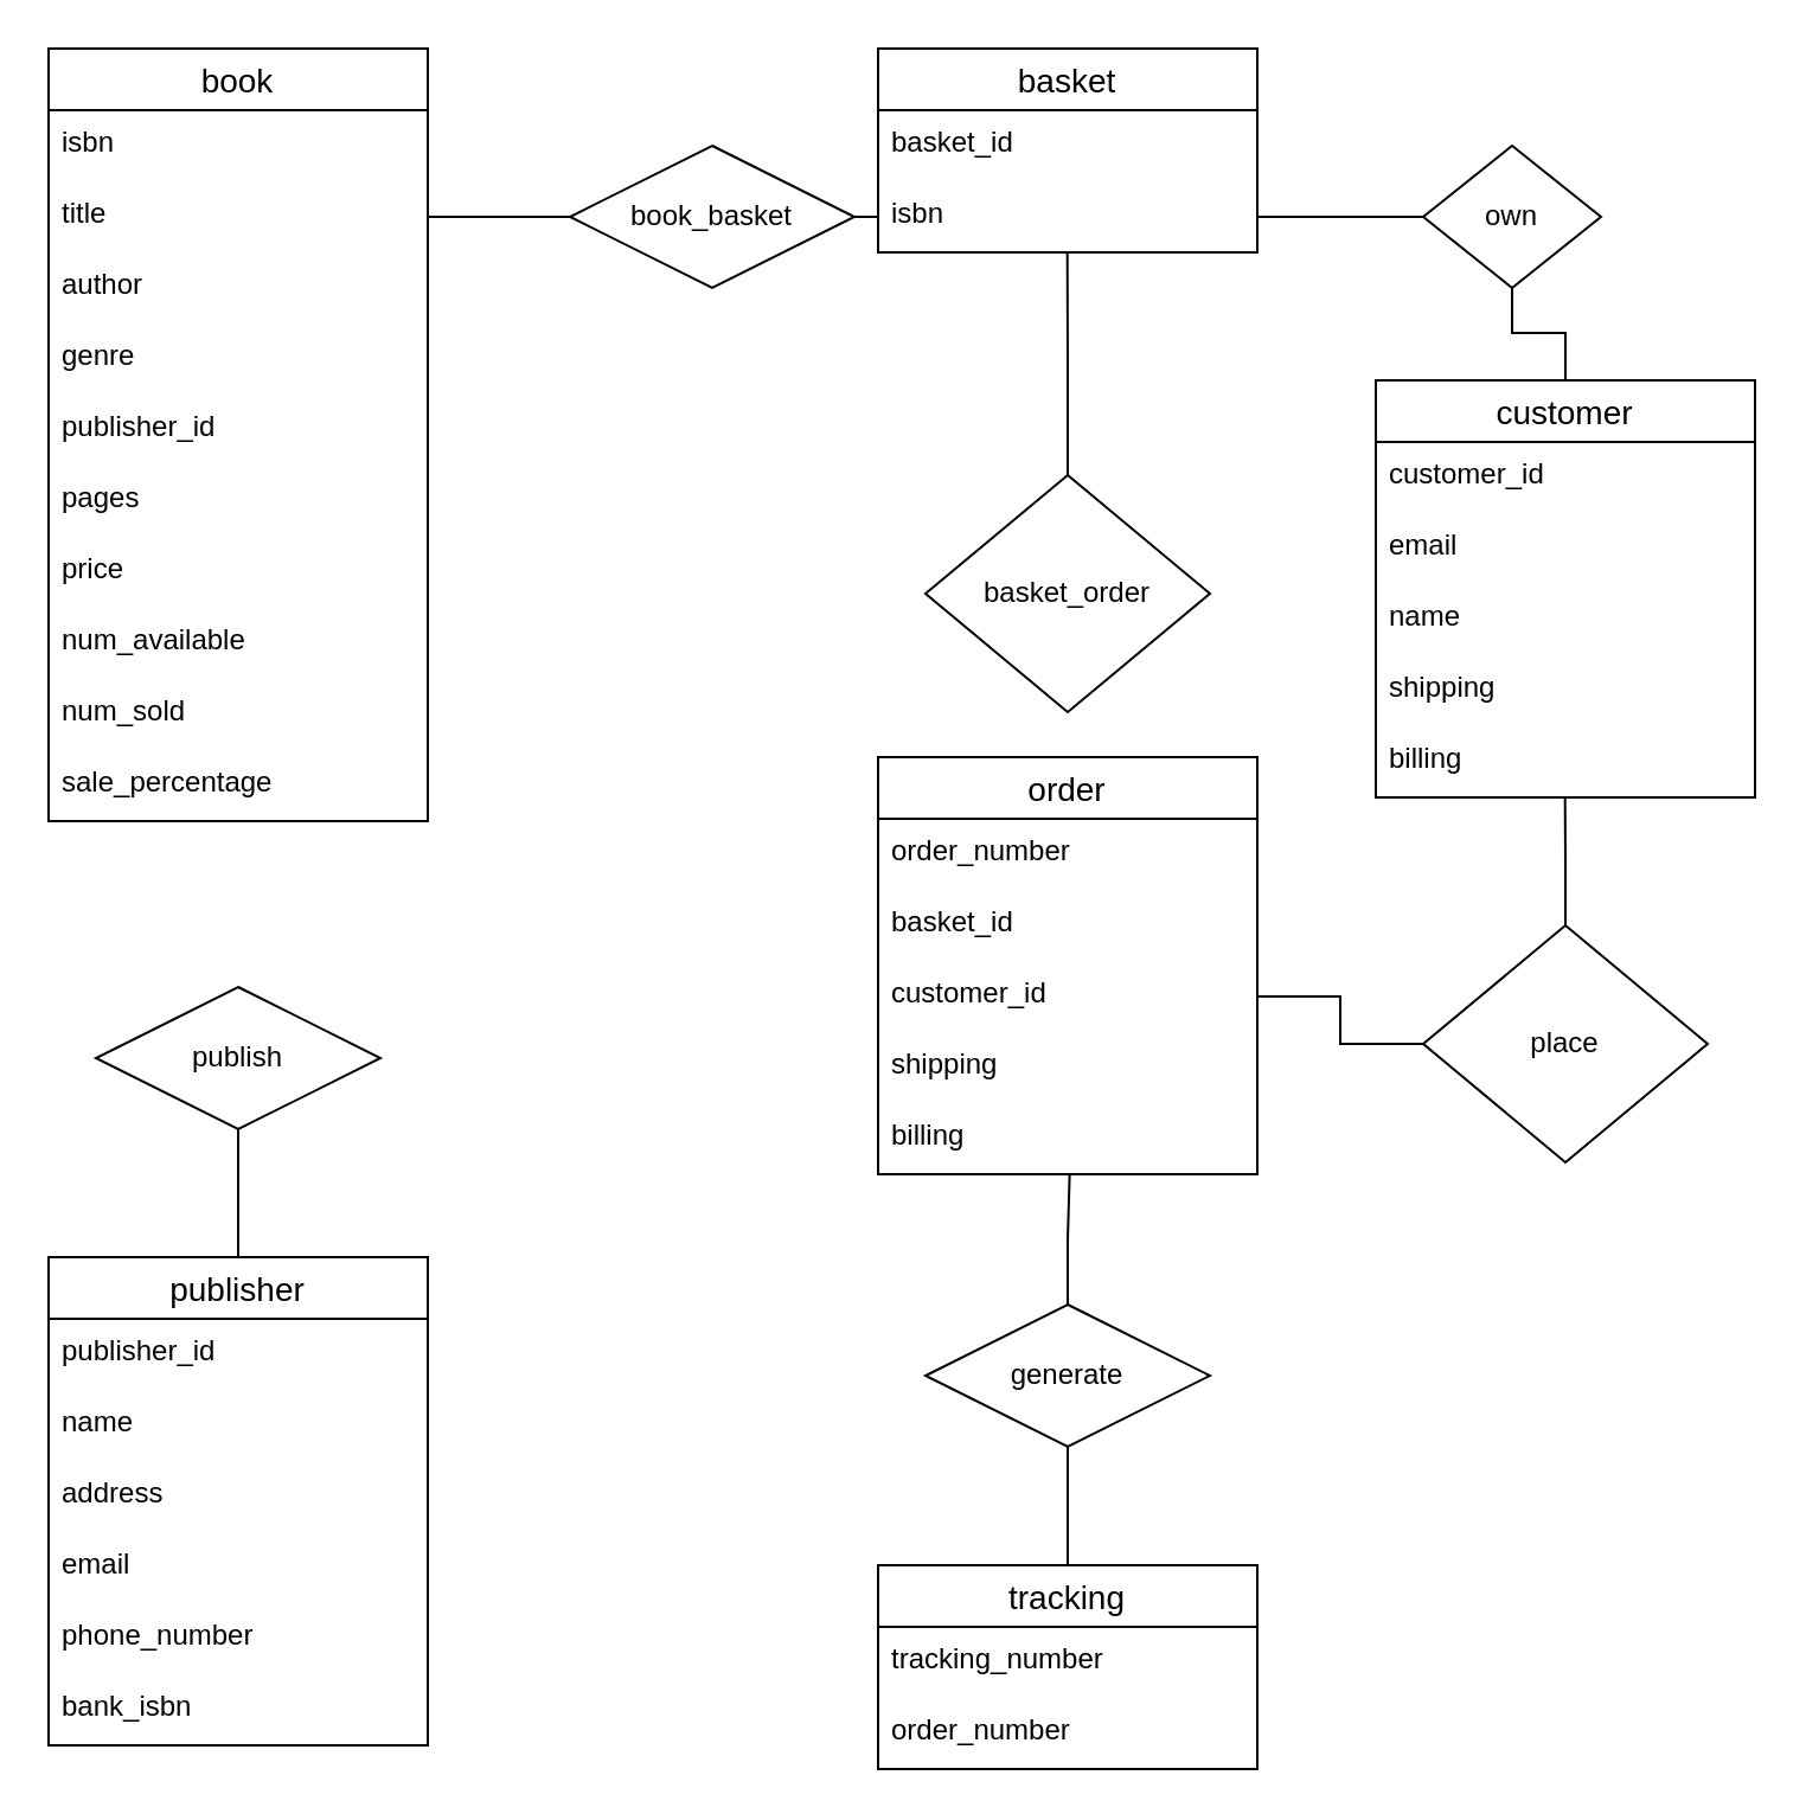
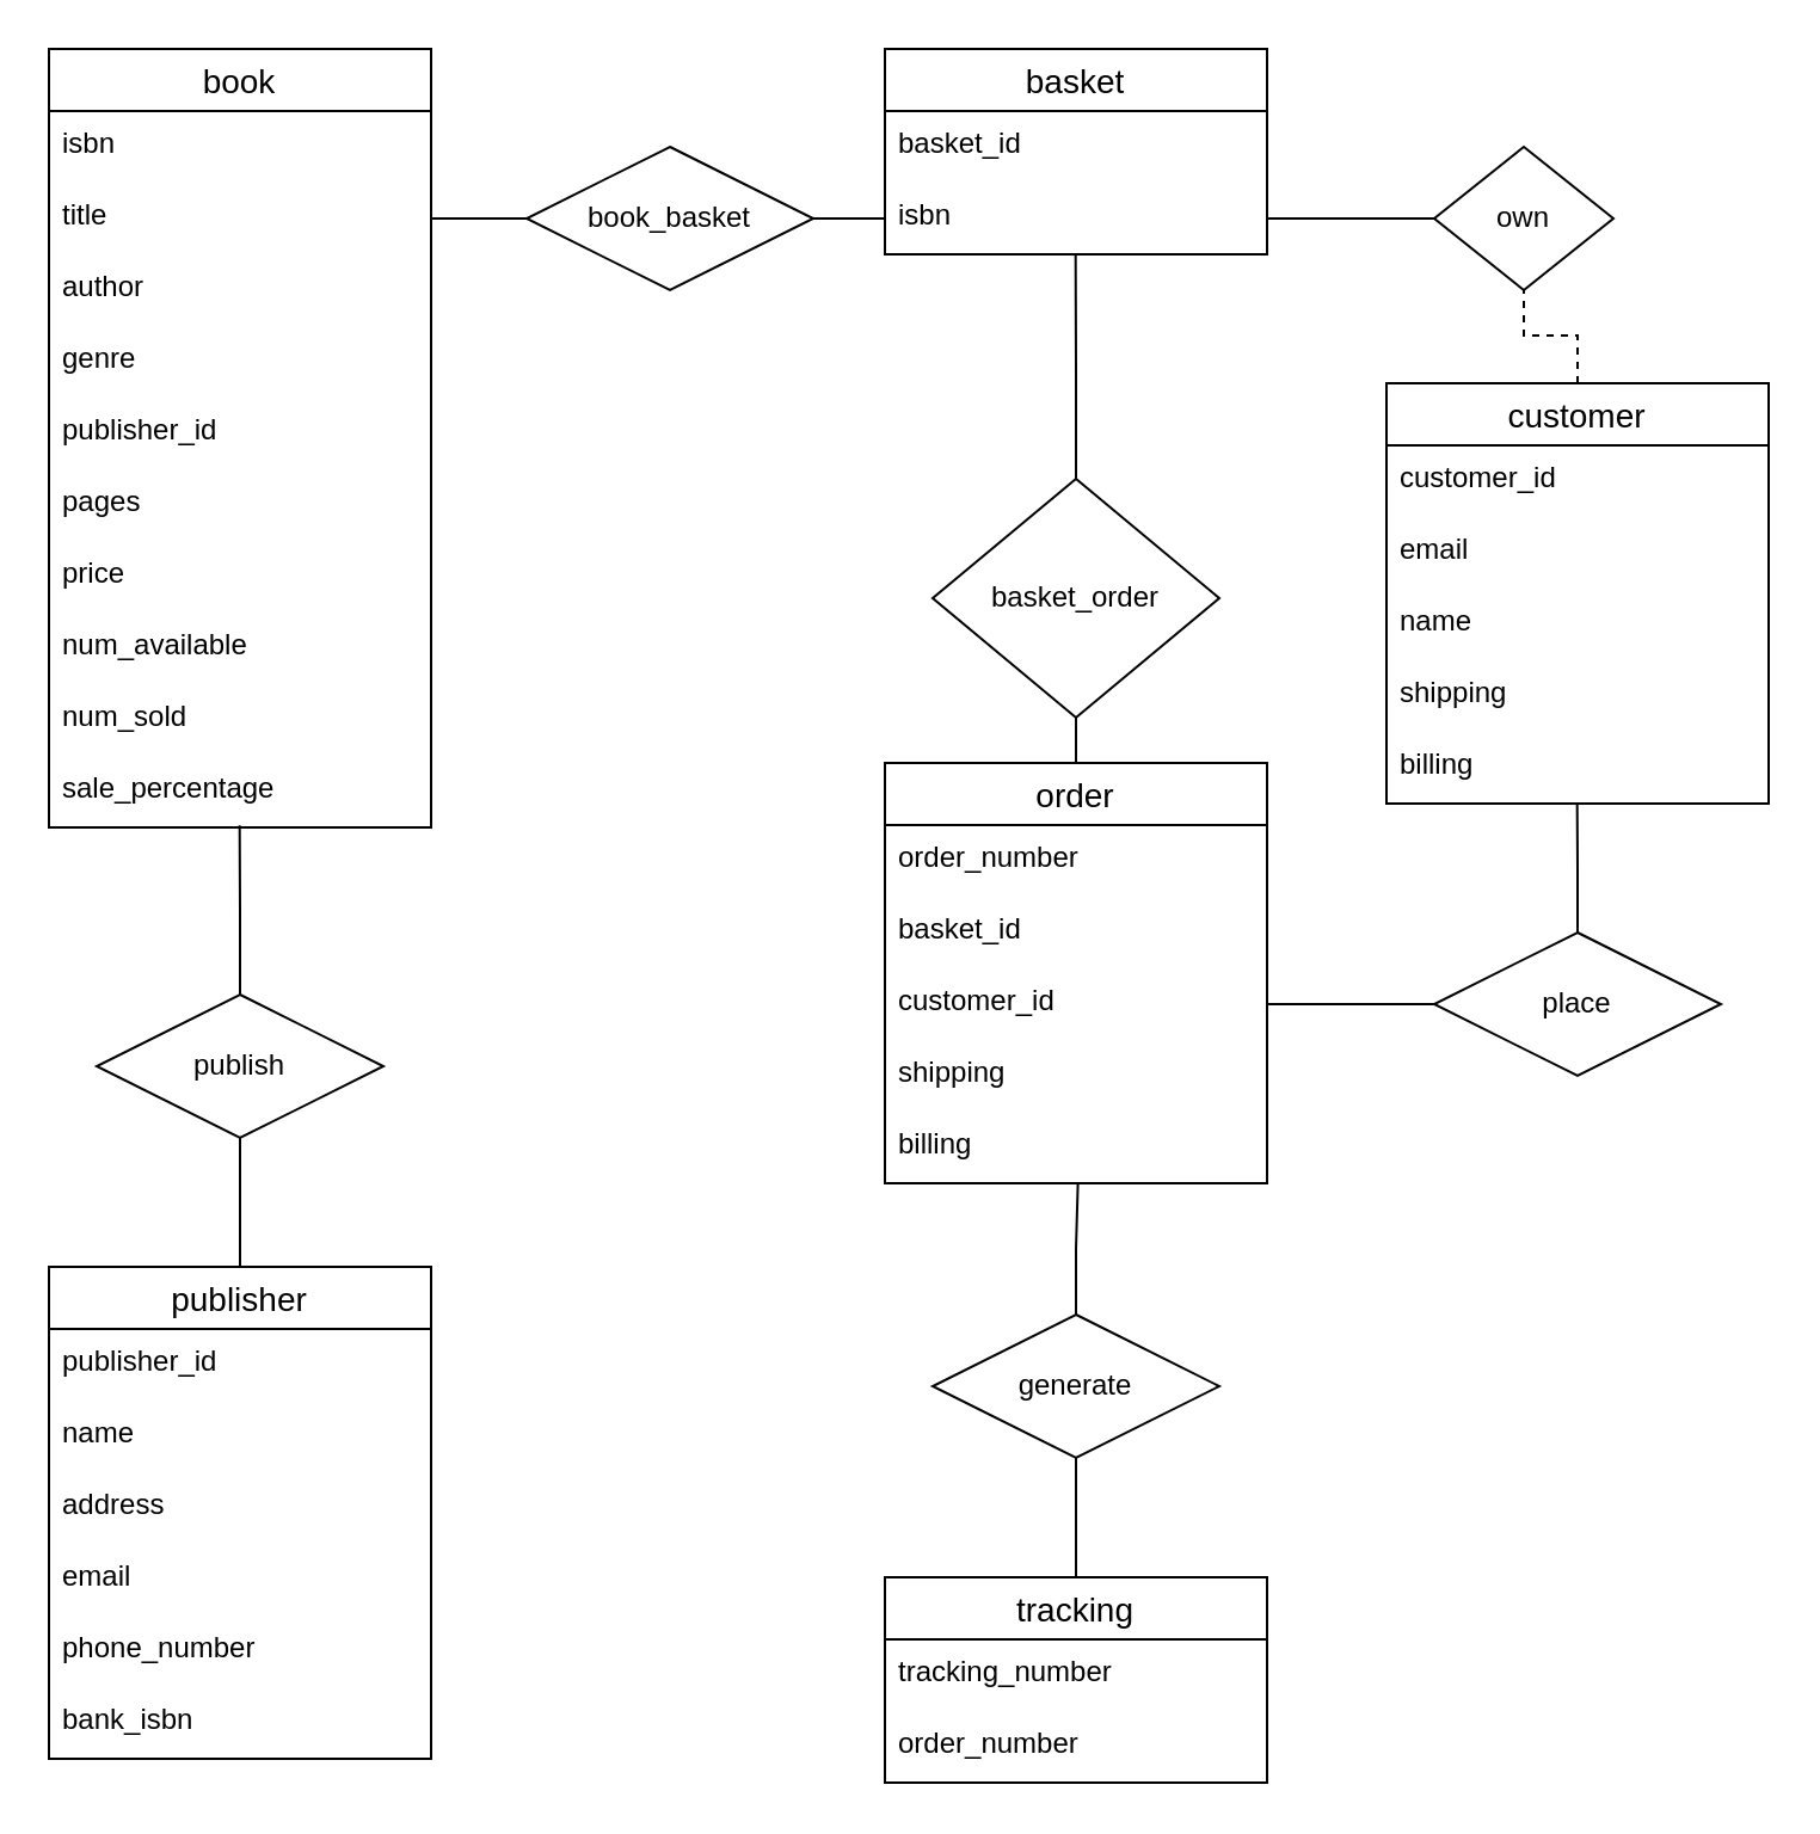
  <mxCell id="0" />
  <mxCell id="1" parent="0" />
  <mxCell id="2" value="book" style="swimlane;fontStyle=0;childLayout=stackLayout;horizontal=1;startSize=26;horizontalStack=0;resizeParent=1;resizeParentMax=0;resizeLast=0;collapsible=1;marginBottom=0;align=center;fontSize=14;" parent="1" vertex="1"><mxGeometry x="20" y="20" width="160" height="326" as="geometry"><mxRectangle x="60" y="50" width="70" height="26" as="alternateBounds" /></mxGeometry></mxCell>
  <mxCell id="3" value="isbn" style="text;strokeColor=none;fillColor=none;spacingLeft=4;spacingRight=4;overflow=hidden;rotatable=0;points=[[0,0.5],[1,0.5]];portConstraint=eastwest;fontSize=12;" parent="2" vertex="1"><mxGeometry y="26" width="160" height="30" as="geometry" /></mxCell>
  <mxCell id="4" value="title" style="text;strokeColor=none;fillColor=none;spacingLeft=4;spacingRight=4;overflow=hidden;rotatable=0;points=[[0,0.5],[1,0.5]];portConstraint=eastwest;fontSize=12;" parent="2" vertex="1"><mxGeometry y="56" width="160" height="30" as="geometry" /></mxCell>
  <mxCell id="5" value="author" style="text;strokeColor=none;fillColor=none;spacingLeft=4;spacingRight=4;overflow=hidden;rotatable=0;points=[[0,0.5],[1,0.5]];portConstraint=eastwest;fontSize=12;" parent="2" vertex="1"><mxGeometry y="86" width="160" height="30" as="geometry" /></mxCell>
  <mxCell id="6" value="genre" style="text;strokeColor=none;fillColor=none;spacingLeft=4;spacingRight=4;overflow=hidden;rotatable=0;points=[[0,0.5],[1,0.5]];portConstraint=eastwest;fontSize=12;" parent="2" vertex="1"><mxGeometry y="116" width="160" height="30" as="geometry" /></mxCell>
  <mxCell id="7" value="publisher_id" style="text;strokeColor=none;fillColor=none;spacingLeft=4;spacingRight=4;overflow=hidden;rotatable=0;points=[[0,0.5],[1,0.5]];portConstraint=eastwest;fontSize=12;" parent="2" vertex="1"><mxGeometry y="146" width="160" height="30" as="geometry" /></mxCell>
  <mxCell id="8" value="pages" style="text;strokeColor=none;fillColor=none;spacingLeft=4;spacingRight=4;overflow=hidden;rotatable=0;points=[[0,0.5],[1,0.5]];portConstraint=eastwest;fontSize=12;" parent="2" vertex="1"><mxGeometry y="176" width="160" height="30" as="geometry" /></mxCell>
  <mxCell id="9" value="price" style="text;strokeColor=none;fillColor=none;spacingLeft=4;spacingRight=4;overflow=hidden;rotatable=0;points=[[0,0.5],[1,0.5]];portConstraint=eastwest;fontSize=12;" parent="2" vertex="1"><mxGeometry y="206" width="160" height="30" as="geometry" /></mxCell>
  <mxCell id="10" value="num_available" style="text;strokeColor=none;fillColor=none;spacingLeft=4;spacingRight=4;overflow=hidden;rotatable=0;points=[[0,0.5],[1,0.5]];portConstraint=eastwest;fontSize=12;" vertex="1" parent="2"><mxGeometry y="236" width="160" height="30" as="geometry" /></mxCell>
  <mxCell id="11" value="num_sold" style="text;strokeColor=none;fillColor=none;spacingLeft=4;spacingRight=4;overflow=hidden;rotatable=0;points=[[0,0.5],[1,0.5]];portConstraint=eastwest;fontSize=12;" vertex="1" parent="2"><mxGeometry y="266" width="160" height="30" as="geometry" /></mxCell>
  <mxCell id="12" value="sale_percentage" style="text;strokeColor=none;fillColor=none;spacingLeft=4;spacingRight=4;overflow=hidden;rotatable=0;points=[[0,0.5],[1,0.5]];portConstraint=eastwest;fontSize=12;" vertex="1" parent="2"><mxGeometry y="296" width="160" height="30" as="geometry" /></mxCell>
  <mxCell id="13" value="basket" style="swimlane;fontStyle=0;childLayout=stackLayout;horizontal=1;startSize=26;horizontalStack=0;resizeParent=1;resizeParentMax=0;resizeLast=0;collapsible=1;marginBottom=0;align=center;fontSize=14;" parent="1" vertex="1"><mxGeometry x="370" y="20" width="160" height="86" as="geometry"><mxRectangle x="60" y="50" width="70" height="26" as="alternateBounds" /></mxGeometry></mxCell>
  <mxCell id="14" value="basket_id" style="text;strokeColor=none;fillColor=none;spacingLeft=4;spacingRight=4;overflow=hidden;rotatable=0;points=[[0,0.5],[1,0.5]];portConstraint=eastwest;fontSize=12;" parent="13" vertex="1"><mxGeometry y="26" width="160" height="30" as="geometry" /></mxCell>
  <mxCell id="15" value="isbn" style="text;strokeColor=none;fillColor=none;spacingLeft=4;spacingRight=4;overflow=hidden;rotatable=0;points=[[0,0.5],[1,0.5]];portConstraint=eastwest;fontSize=12;" parent="13" vertex="1"><mxGeometry y="56" width="160" height="30" as="geometry" /></mxCell>
  <mxCell id="16" style="edgeStyle=orthogonalEdgeStyle;rounded=0;orthogonalLoop=1;jettySize=auto;html=1;exitX=1;exitY=0.5;exitDx=0;exitDy=0;entryX=0;entryY=0.5;entryDx=0;entryDy=0;endArrow=none;endFill=0;" parent="1" source="20" target="50" edge="1"><mxGeometry relative="1" as="geometry" /></mxCell>
  <mxCell id="17" value="order" style="swimlane;fontStyle=0;childLayout=stackLayout;horizontal=1;startSize=26;horizontalStack=0;resizeParent=1;resizeParentMax=0;resizeLast=0;collapsible=1;marginBottom=0;align=center;fontSize=14;" parent="1" vertex="1"><mxGeometry x="370" y="319" width="160" height="176" as="geometry"><mxRectangle x="60" y="50" width="70" height="26" as="alternateBounds" /></mxGeometry></mxCell>
  <mxCell id="18" value="order_number" style="text;strokeColor=none;fillColor=none;spacingLeft=4;spacingRight=4;overflow=hidden;rotatable=0;points=[[0,0.5],[1,0.5]];portConstraint=eastwest;fontSize=12;" parent="17" vertex="1"><mxGeometry y="26" width="160" height="30" as="geometry" /></mxCell>
  <mxCell id="19" value="basket_id" style="text;strokeColor=none;fillColor=none;spacingLeft=4;spacingRight=4;overflow=hidden;rotatable=0;points=[[0,0.5],[1,0.5]];portConstraint=eastwest;fontSize=12;" parent="17" vertex="1"><mxGeometry y="56" width="160" height="30" as="geometry" /></mxCell>
  <mxCell id="20" value="customer_id" style="text;strokeColor=none;fillColor=none;spacingLeft=4;spacingRight=4;overflow=hidden;rotatable=0;points=[[0,0.5],[1,0.5]];portConstraint=eastwest;fontSize=12;" parent="17" vertex="1"><mxGeometry y="86" width="160" height="30" as="geometry" /></mxCell>
  <mxCell id="21" value="shipping" style="text;strokeColor=none;fillColor=none;spacingLeft=4;spacingRight=4;overflow=hidden;rotatable=0;points=[[0,0.5],[1,0.5]];portConstraint=eastwest;fontSize=12;" parent="17" vertex="1"><mxGeometry y="116" width="160" height="30" as="geometry" /></mxCell>
  <mxCell id="22" value="billing" style="text;strokeColor=none;fillColor=none;spacingLeft=4;spacingRight=4;overflow=hidden;rotatable=0;points=[[0,0.5],[1,0.5]];portConstraint=eastwest;fontSize=12;" parent="17" vertex="1"><mxGeometry y="146" width="160" height="30" as="geometry" /></mxCell>
  <mxCell id="23" style="edgeStyle=orthogonalEdgeStyle;rounded=0;orthogonalLoop=1;jettySize=auto;html=1;exitX=0.5;exitY=0;exitDx=0;exitDy=0;entryX=0.5;entryY=1;entryDx=0;entryDy=0;endArrow=none;endFill=0;" parent="1" source="24" target="52" edge="1"><mxGeometry relative="1" as="geometry" /></mxCell>
  <mxCell id="24" value="tracking" style="swimlane;fontStyle=0;childLayout=stackLayout;horizontal=1;startSize=26;horizontalStack=0;resizeParent=1;resizeParentMax=0;resizeLast=0;collapsible=1;marginBottom=0;align=center;fontSize=14;" parent="1" vertex="1"><mxGeometry x="370" y="660" width="160" height="86" as="geometry"><mxRectangle x="60" y="50" width="70" height="26" as="alternateBounds" /></mxGeometry></mxCell>
  <mxCell id="25" value="tracking_number" style="text;strokeColor=none;fillColor=none;spacingLeft=4;spacingRight=4;overflow=hidden;rotatable=0;points=[[0,0.5],[1,0.5]];portConstraint=eastwest;fontSize=12;" parent="24" vertex="1"><mxGeometry y="26" width="160" height="30" as="geometry" /></mxCell>
  <mxCell id="26" value="order_number" style="text;strokeColor=none;fillColor=none;spacingLeft=4;spacingRight=4;overflow=hidden;rotatable=0;points=[[0,0.5],[1,0.5]];portConstraint=eastwest;fontSize=12;" parent="24" vertex="1"><mxGeometry y="56" width="160" height="30" as="geometry" /></mxCell>
- <mxCell id="27" style="edgeStyle=orthogonalEdgeStyle;rounded=0;orthogonalLoop=1;jettySize=auto;html=1;exitX=0.5;exitY=0;exitDx=0;exitDy=0;entryX=0.5;entryY=1;entryDx=0;entryDy=0;endArrow=none;endFill=0;" parent="1" source="28" target="48" edge="1"><mxGeometry relative="1" as="geometry" /></mxCell>
+ <mxCell id="27" style="edgeStyle=orthogonalEdgeStyle;rounded=0;orthogonalLoop=1;jettySize=auto;html=1;exitX=0.5;exitY=0;exitDx=0;exitDy=0;entryX=0.5;entryY=1;entryDx=0;entryDy=0;endArrow=none;endFill=0;dashed=1;" parent="1" source="28" target="48" edge="1"><mxGeometry relative="1" as="geometry" /></mxCell>
  <mxCell id="28" value="customer" style="swimlane;fontStyle=0;childLayout=stackLayout;horizontal=1;startSize=26;horizontalStack=0;resizeParent=1;resizeParentMax=0;resizeLast=0;collapsible=1;marginBottom=0;align=center;fontSize=14;" parent="1" vertex="1"><mxGeometry x="580" y="160" width="160" height="176" as="geometry"><mxRectangle x="60" y="50" width="70" height="26" as="alternateBounds" /></mxGeometry></mxCell>
  <mxCell id="29" value="customer_id" style="text;strokeColor=none;fillColor=none;spacingLeft=4;spacingRight=4;overflow=hidden;rotatable=0;points=[[0,0.5],[1,0.5]];portConstraint=eastwest;fontSize=12;" parent="28" vertex="1"><mxGeometry y="26" width="160" height="30" as="geometry" /></mxCell>
  <mxCell id="30" value="email" style="text;strokeColor=none;fillColor=none;spacingLeft=4;spacingRight=4;overflow=hidden;rotatable=0;points=[[0,0.5],[1,0.5]];portConstraint=eastwest;fontSize=12;" parent="28" vertex="1"><mxGeometry y="56" width="160" height="30" as="geometry" /></mxCell>
  <mxCell id="31" value="name" style="text;strokeColor=none;fillColor=none;spacingLeft=4;spacingRight=4;overflow=hidden;rotatable=0;points=[[0,0.5],[1,0.5]];portConstraint=eastwest;fontSize=12;" parent="28" vertex="1"><mxGeometry y="86" width="160" height="30" as="geometry" /></mxCell>
  <mxCell id="32" value="shipping" style="text;strokeColor=none;fillColor=none;spacingLeft=4;spacingRight=4;overflow=hidden;rotatable=0;points=[[0,0.5],[1,0.5]];portConstraint=eastwest;fontSize=12;" parent="28" vertex="1"><mxGeometry y="116" width="160" height="30" as="geometry" /></mxCell>
  <mxCell id="33" value="billing" style="text;strokeColor=none;fillColor=none;spacingLeft=4;spacingRight=4;overflow=hidden;rotatable=0;points=[[0,0.5],[1,0.5]];portConstraint=eastwest;fontSize=12;" parent="28" vertex="1"><mxGeometry y="146" width="160" height="30" as="geometry" /></mxCell>
  <mxCell id="34" style="edgeStyle=orthogonalEdgeStyle;rounded=0;orthogonalLoop=1;jettySize=auto;html=1;exitX=0.5;exitY=0;exitDx=0;exitDy=0;entryX=0.5;entryY=1;entryDx=0;entryDy=0;endArrow=none;endFill=0;" parent="1" source="35" target="43" edge="1"><mxGeometry relative="1" as="geometry" /></mxCell>
  <mxCell id="35" value="publisher" style="swimlane;fontStyle=0;childLayout=stackLayout;horizontal=1;startSize=26;horizontalStack=0;resizeParent=1;resizeParentMax=0;resizeLast=0;collapsible=1;marginBottom=0;align=center;fontSize=14;" parent="1" vertex="1"><mxGeometry x="20" y="530" width="160" height="206" as="geometry"><mxRectangle x="60" y="50" width="70" height="26" as="alternateBounds" /></mxGeometry></mxCell>
  <mxCell id="36" value="publisher_id" style="text;strokeColor=none;fillColor=none;spacingLeft=4;spacingRight=4;overflow=hidden;rotatable=0;points=[[0,0.5],[1,0.5]];portConstraint=eastwest;fontSize=12;" parent="35" vertex="1"><mxGeometry y="26" width="160" height="30" as="geometry" /></mxCell>
  <mxCell id="37" value="name" style="text;strokeColor=none;fillColor=none;spacingLeft=4;spacingRight=4;overflow=hidden;rotatable=0;points=[[0,0.5],[1,0.5]];portConstraint=eastwest;fontSize=12;" parent="35" vertex="1"><mxGeometry y="56" width="160" height="30" as="geometry" /></mxCell>
  <mxCell id="38" value="address" style="text;strokeColor=none;fillColor=none;spacingLeft=4;spacingRight=4;overflow=hidden;rotatable=0;points=[[0,0.5],[1,0.5]];portConstraint=eastwest;fontSize=12;" parent="35" vertex="1"><mxGeometry y="86" width="160" height="30" as="geometry" /></mxCell>
  <mxCell id="39" value="email" style="text;strokeColor=none;fillColor=none;spacingLeft=4;spacingRight=4;overflow=hidden;rotatable=0;points=[[0,0.5],[1,0.5]];portConstraint=eastwest;fontSize=12;" parent="35" vertex="1"><mxGeometry y="116" width="160" height="30" as="geometry" /></mxCell>
  <mxCell id="40" value="phone_number" style="text;strokeColor=none;fillColor=none;spacingLeft=4;spacingRight=4;overflow=hidden;rotatable=0;points=[[0,0.5],[1,0.5]];portConstraint=eastwest;fontSize=12;" parent="35" vertex="1"><mxGeometry y="146" width="160" height="30" as="geometry" /></mxCell>
  <mxCell id="41" value="bank_isbn" style="text;strokeColor=none;fillColor=none;spacingLeft=4;spacingRight=4;overflow=hidden;rotatable=0;points=[[0,0.5],[1,0.5]];portConstraint=eastwest;fontSize=12;" parent="35" vertex="1"><mxGeometry y="176" width="160" height="30" as="geometry" /></mxCell>
+ <mxCell id="42" style="edgeStyle=orthogonalEdgeStyle;rounded=0;orthogonalLoop=1;jettySize=auto;html=1;exitX=0.5;exitY=0;exitDx=0;exitDy=0;entryX=0.499;entryY=0.97;entryDx=0;entryDy=0;entryPerimeter=0;endArrow=none;endFill=0;" edge="1" parent="1" source="43" target="12"><mxGeometry relative="1" as="geometry" /></mxCell>
  <mxCell id="43" value="publish" style="shape=rhombus;perimeter=rhombusPerimeter;whiteSpace=wrap;html=1;align=center;" parent="1" vertex="1"><mxGeometry x="40" y="416" width="120" height="60" as="geometry" /></mxCell>
- <mxCell id="44" value="book_basket" style="shape=rhombus;perimeter=rhombusPerimeter;whiteSpace=wrap;html=1;align=center;" parent="1" vertex="1"><mxGeometry x="240" y="61" width="120" height="60" as="geometry" /></mxCell>
+ <mxCell id="44" value="book_basket" style="shape=rhombus;perimeter=rhombusPerimeter;whiteSpace=wrap;html=1;align=center;" parent="1" vertex="1"><mxGeometry x="220" y="61" width="120" height="60" as="geometry" /></mxCell>
  <mxCell id="45" style="edgeStyle=orthogonalEdgeStyle;rounded=0;orthogonalLoop=1;jettySize=auto;html=1;exitX=0;exitY=0.5;exitDx=0;exitDy=0;entryX=1;entryY=0.5;entryDx=0;entryDy=0;endArrow=none;endFill=0;" parent="1" source="15" target="44" edge="1"><mxGeometry relative="1" as="geometry" /></mxCell>
  <mxCell id="46" style="edgeStyle=orthogonalEdgeStyle;rounded=0;orthogonalLoop=1;jettySize=auto;html=1;exitX=1;exitY=0.5;exitDx=0;exitDy=0;entryX=0;entryY=0.5;entryDx=0;entryDy=0;endArrow=none;endFill=0;" parent="1" source="4" target="44" edge="1"><mxGeometry relative="1" as="geometry" /></mxCell>
  <mxCell id="47" style="edgeStyle=orthogonalEdgeStyle;rounded=0;orthogonalLoop=1;jettySize=auto;html=1;exitX=0;exitY=0.5;exitDx=0;exitDy=0;entryX=1;entryY=0.5;entryDx=0;entryDy=0;endArrow=none;endFill=0;" parent="1" source="48" target="15" edge="1"><mxGeometry relative="1" as="geometry" /></mxCell>
  <mxCell id="48" value="own" style="shape=rhombus;perimeter=rhombusPerimeter;whiteSpace=wrap;html=1;align=center;" parent="1" vertex="1"><mxGeometry x="600" y="61" width="75" height="60" as="geometry" /></mxCell>
  <mxCell id="49" style="edgeStyle=orthogonalEdgeStyle;rounded=0;orthogonalLoop=1;jettySize=auto;html=1;exitX=0.5;exitY=0;exitDx=0;exitDy=0;entryX=0.499;entryY=1.012;entryDx=0;entryDy=0;entryPerimeter=0;endArrow=none;endFill=0;" parent="1" source="50" target="33" edge="1"><mxGeometry relative="1" as="geometry" /></mxCell>
- <mxCell id="50" value="place" style="shape=rhombus;perimeter=rhombusPerimeter;whiteSpace=wrap;html=1;align=center;" parent="1" vertex="1"><mxGeometry x="600" y="390" width="120" height="100" as="geometry" /></mxCell>
+ <mxCell id="50" value="place" style="shape=rhombus;perimeter=rhombusPerimeter;whiteSpace=wrap;html=1;align=center;" parent="1" vertex="1"><mxGeometry x="600" y="390" width="120" height="60" as="geometry" /></mxCell>
  <mxCell id="51" style="edgeStyle=orthogonalEdgeStyle;rounded=0;orthogonalLoop=1;jettySize=auto;html=1;exitX=0.5;exitY=0;exitDx=0;exitDy=0;endArrow=none;endFill=0;entryX=0.505;entryY=1.012;entryDx=0;entryDy=0;entryPerimeter=0;" parent="1" source="52" target="22" edge="1"><mxGeometry relative="1" as="geometry"><mxPoint x="450" y="680" as="targetPoint" /></mxGeometry></mxCell>
  <mxCell id="52" value="generate" style="shape=rhombus;perimeter=rhombusPerimeter;whiteSpace=wrap;html=1;align=center;" parent="1" vertex="1"><mxGeometry x="390" y="550" width="120" height="60" as="geometry" /></mxCell>
  <mxCell id="53" style="edgeStyle=orthogonalEdgeStyle;rounded=0;orthogonalLoop=1;jettySize=auto;html=1;exitX=0.5;exitY=0;exitDx=0;exitDy=0;entryX=0.499;entryY=0.982;entryDx=0;entryDy=0;entryPerimeter=0;endArrow=none;endFill=0;" parent="1" source="55" target="15" edge="1"><mxGeometry relative="1" as="geometry"><mxPoint x="449.84" y="135.46" as="targetPoint" /></mxGeometry></mxCell>
+ <mxCell id="54" style="edgeStyle=orthogonalEdgeStyle;rounded=0;orthogonalLoop=1;jettySize=auto;html=1;exitX=0.5;exitY=1;exitDx=0;exitDy=0;entryX=0.5;entryY=0;entryDx=0;entryDy=0;endArrow=none;endFill=0;" parent="1" source="55" target="17" edge="1"><mxGeometry relative="1" as="geometry" /></mxCell>
  <mxCell id="55" value="basket_order" style="shape=rhombus;perimeter=rhombusPerimeter;whiteSpace=wrap;html=1;align=center;" parent="1" vertex="1"><mxGeometry x="390" y="200" width="120" height="100" as="geometry" /></mxCell>
